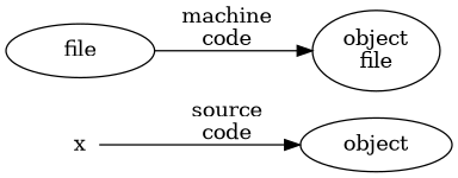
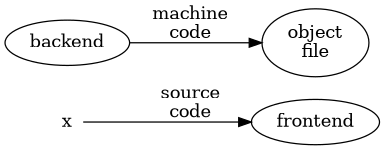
  digraph {
    rankdir=LR
    x [shape=none width=0]
-   frontend [label=object]
-   backend [label=file]
+   frontend
+   backend
    "object\lfile"
    x -> frontend [label="source\lcode"]
    backend -> "object\lfile" [label="machine\lcode"]
  }
